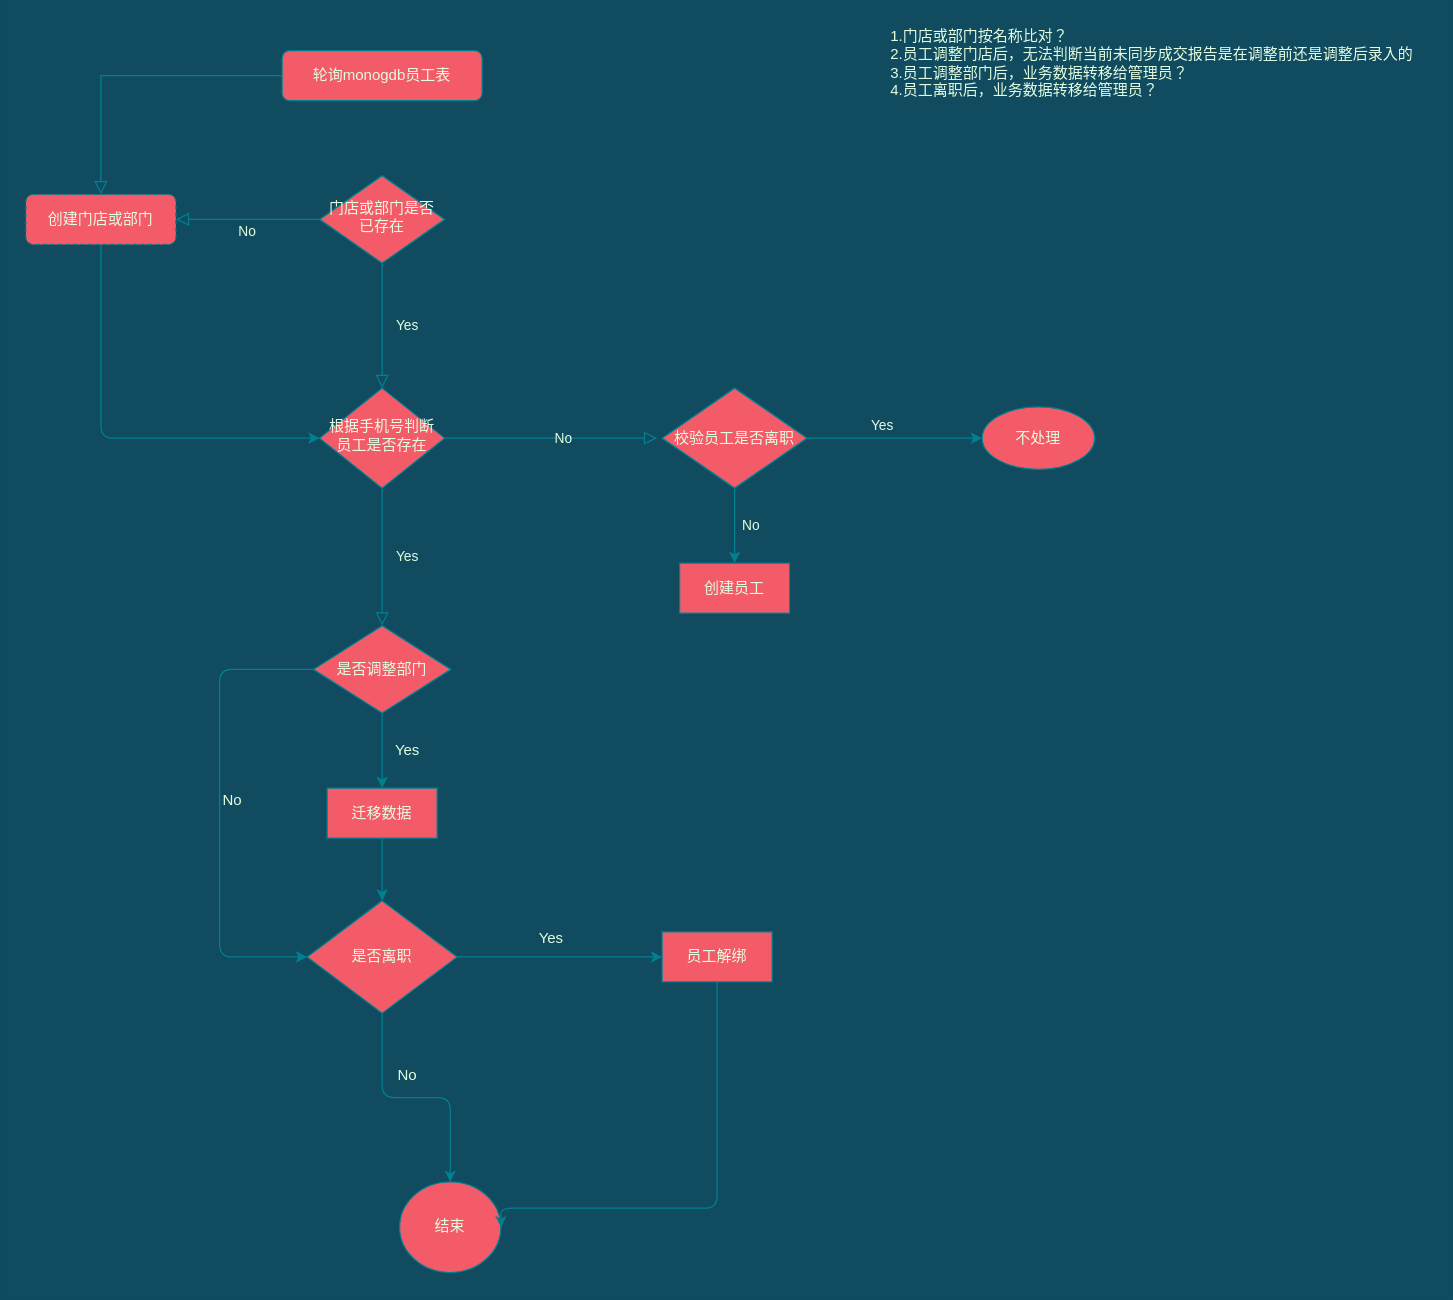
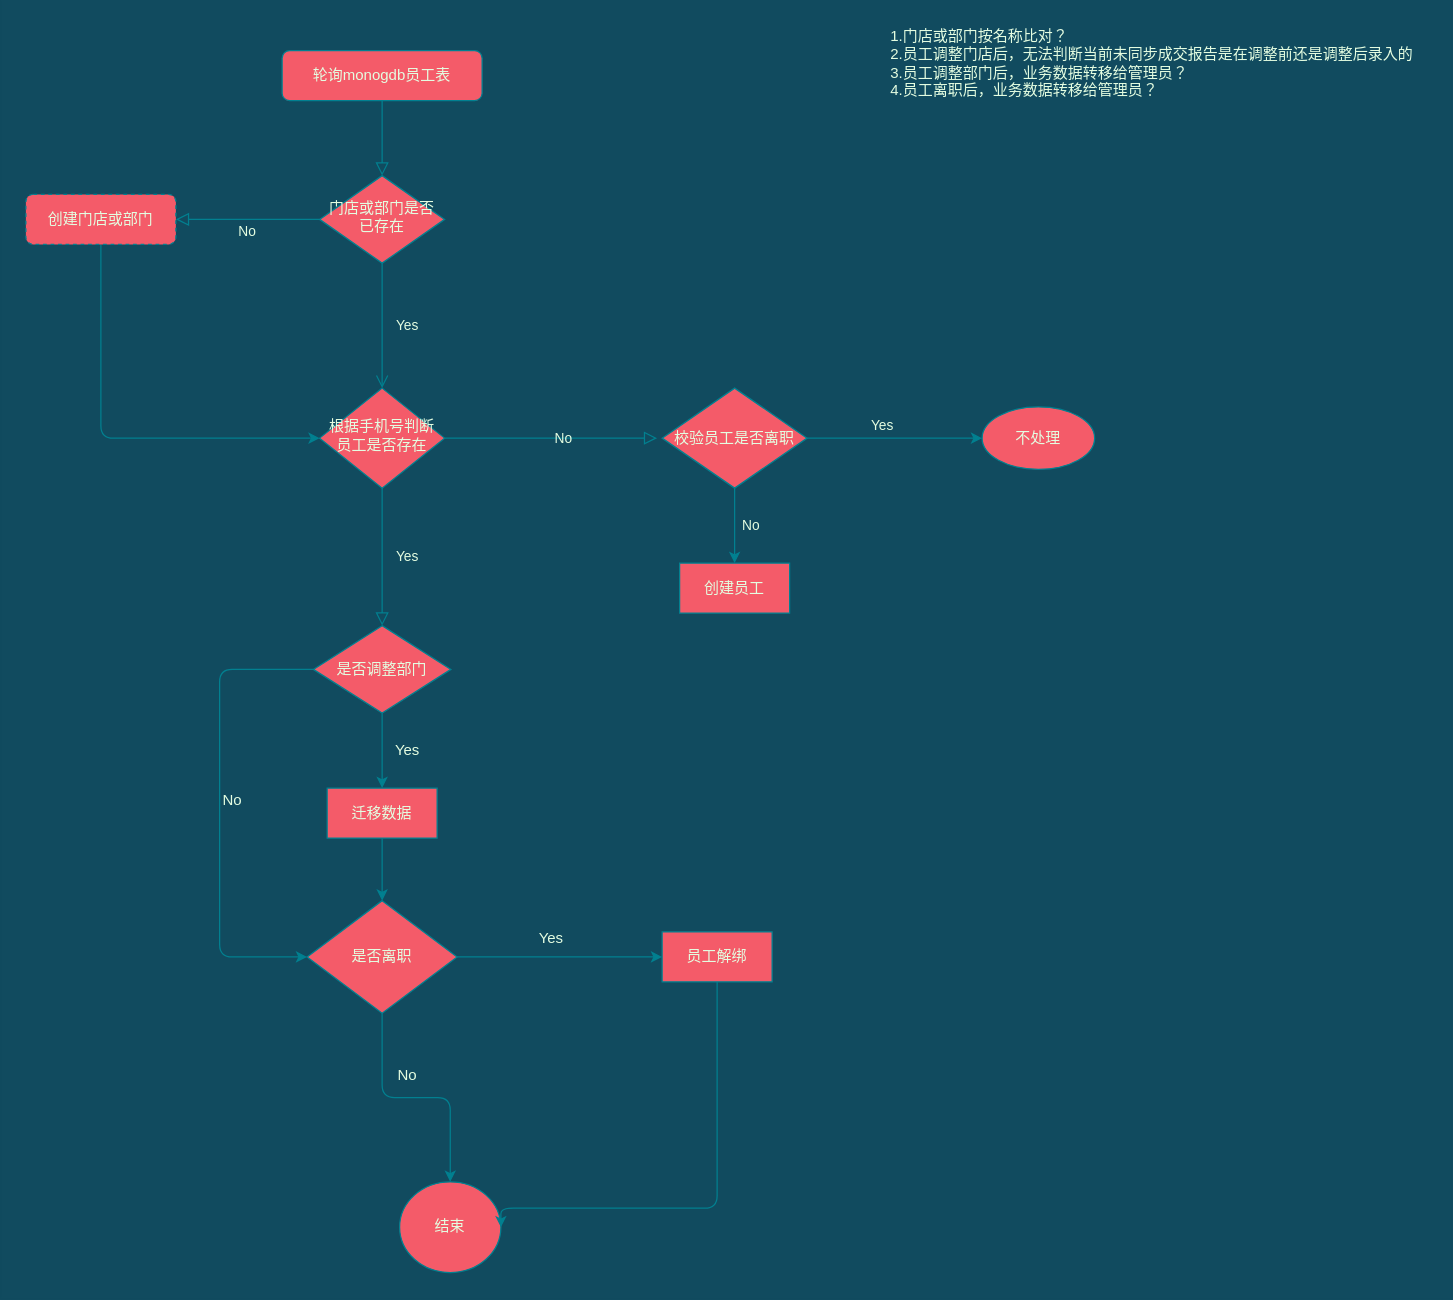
  <mxCell id="0" />
  <mxCell id="1" parent="0" />
- <mxCell id="2" value="" style="rounded=0;html=1;jettySize=auto;orthogonalLoop=1;fontSize=11;endArrow=block;endFill=0;endSize=8;strokeWidth=1;shadow=0;labelBackgroundColor=none;edgeStyle=orthogonalEdgeStyle;strokeColor=#028090;fontColor=#E4FDE1;" parent="1" source="3" target="8" edge="1"><mxGeometry relative="1" as="geometry" /></mxCell>
+ <mxCell id="2" value="" style="rounded=0;html=1;jettySize=auto;orthogonalLoop=1;fontSize=11;endArrow=block;endFill=0;endSize=8;strokeWidth=1;shadow=0;labelBackgroundColor=none;edgeStyle=orthogonalEdgeStyle;strokeColor=#028090;fontColor=#E4FDE1;" parent="1" source="3" target="6" edge="1"><mxGeometry relative="1" as="geometry" /></mxCell>
  <mxCell id="3" value="轮询monogdb员工表" style="rounded=1;whiteSpace=wrap;html=1;fontSize=12;glass=0;strokeWidth=1;shadow=0;fillColor=#F45B69;strokeColor=#028090;fontColor=#E4FDE1;" parent="1" vertex="1"><mxGeometry x="225" y="40" width="160" height="40" as="geometry" /></mxCell>
- <mxCell id="4" value="Yes" style="rounded=0;html=1;jettySize=auto;orthogonalLoop=1;fontSize=11;endArrow=block;endFill=0;endSize=8;strokeWidth=1;shadow=0;labelBackgroundColor=none;edgeStyle=orthogonalEdgeStyle;strokeColor=#028090;fontColor=#E4FDE1;" parent="1" source="6" target="11" edge="1"><mxGeometry y="20" relative="1" as="geometry"><mxPoint as="offset" /></mxGeometry></mxCell>
+ <mxCell id="4" value="Yes" style="rounded=0;html=1;jettySize=auto;orthogonalLoop=1;fontSize=11;endArrow=open;endFill=0;endSize=8;strokeWidth=1;shadow=0;labelBackgroundColor=none;edgeStyle=orthogonalEdgeStyle;strokeColor=#028090;fontColor=#E4FDE1;" parent="1" source="6" target="11" edge="1"><mxGeometry y="20" relative="1" as="geometry"><mxPoint as="offset" /></mxGeometry></mxCell>
  <mxCell id="5" value="No" style="edgeStyle=orthogonalEdgeStyle;rounded=0;html=1;jettySize=auto;orthogonalLoop=1;fontSize=11;endArrow=block;endFill=0;endSize=8;strokeWidth=1;shadow=0;labelBackgroundColor=none;strokeColor=#028090;fontColor=#E4FDE1;" parent="1" source="6" target="8" edge="1"><mxGeometry y="10" relative="1" as="geometry"><mxPoint as="offset" /></mxGeometry></mxCell>
  <mxCell id="6" value="门店或部门是否已存在" style="rhombus;whiteSpace=wrap;html=1;shadow=0;fontFamily=Helvetica;fontSize=12;align=center;strokeWidth=1;spacing=6;spacingTop=-4;fillColor=#F45B69;strokeColor=#028090;fontColor=#E4FDE1;" parent="1" vertex="1"><mxGeometry x="255" y="140" width="100" height="70" as="geometry" /></mxCell>
  <mxCell id="7" style="edgeStyle=orthogonalEdgeStyle;curved=0;rounded=1;sketch=0;orthogonalLoop=1;jettySize=auto;html=1;exitX=0.5;exitY=1;exitDx=0;exitDy=0;entryX=0;entryY=0.5;entryDx=0;entryDy=0;strokeColor=#028090;fillColor=#F45B69;fontColor=#E4FDE1;" edge="1" parent="1" source="8" target="11"><mxGeometry relative="1" as="geometry"><Array as="points"><mxPoint x="80" y="350" /></Array></mxGeometry></mxCell>
  <mxCell id="8" value="创建门店或部门" style="rounded=1;whiteSpace=wrap;html=1;fontSize=12;glass=0;strokeWidth=1;shadow=0;fillColor=#F45B69;strokeColor=#028090;fontColor=#E4FDE1;dashed=1;" parent="1" vertex="1"><mxGeometry x="20" y="155" width="120" height="40" as="geometry" /></mxCell>
  <mxCell id="9" value="Yes" style="rounded=0;html=1;jettySize=auto;orthogonalLoop=1;fontSize=11;endArrow=block;endFill=0;endSize=8;strokeWidth=1;shadow=0;labelBackgroundColor=none;edgeStyle=orthogonalEdgeStyle;strokeColor=#028090;fontColor=#E4FDE1;entryX=0.5;entryY=0;entryDx=0;entryDy=0;" parent="1" source="11" target="16" edge="1"><mxGeometry y="20" relative="1" as="geometry"><mxPoint as="offset" /><mxPoint x="305" y="490" as="targetPoint" /></mxGeometry></mxCell>
  <mxCell id="10" value="No" style="edgeStyle=orthogonalEdgeStyle;rounded=0;html=1;jettySize=auto;orthogonalLoop=1;fontSize=11;endArrow=block;endFill=0;endSize=8;strokeWidth=1;shadow=0;labelBackgroundColor=none;strokeColor=#028090;fontColor=#E4FDE1;" parent="1" source="11" edge="1"><mxGeometry y="10" relative="1" as="geometry"><mxPoint as="offset" /><mxPoint x="525" y="350" as="targetPoint" /></mxGeometry></mxCell>
  <mxCell id="11" value="根据手机号判断员工是否存在" style="rhombus;whiteSpace=wrap;html=1;shadow=0;fontFamily=Helvetica;fontSize=12;align=center;strokeWidth=1;spacing=6;spacingTop=-4;fillColor=#F45B69;strokeColor=#028090;fontColor=#E4FDE1;" parent="1" vertex="1"><mxGeometry x="255" y="310" width="100" height="80" as="geometry" /></mxCell>
  <mxCell id="12" value="&lt;div&gt;1.门店或部门按名称比对？&lt;/div&gt;&lt;div&gt;2.员工调整门店后，无法判断当前未同步成交报告是在调整前还是调整后录入的&lt;/div&gt;&lt;div&gt;3.员工调整部门后，业务数据转移给管理员？&lt;/div&gt;&lt;div&gt;4.员工离职后，业务数据转移给管理员？&lt;/div&gt;" style="text;html=1;align=left;verticalAlign=middle;resizable=0;points=[];autosize=1;fontColor=#E4FDE1;" vertex="1" parent="1"><mxGeometry x="710" y="20" width="430" height="60" as="geometry" /></mxCell>
  <mxCell id="13" value="" style="edgeStyle=orthogonalEdgeStyle;curved=0;rounded=1;sketch=0;orthogonalLoop=1;jettySize=auto;html=1;strokeColor=#028090;fillColor=#F45B69;fontColor=#E4FDE1;exitX=0.5;exitY=1;exitDx=0;exitDy=0;" edge="1" parent="1" source="30" target="26"><mxGeometry relative="1" as="geometry" /></mxCell>
  <mxCell id="14" value="" style="edgeStyle=orthogonalEdgeStyle;curved=0;rounded=1;sketch=0;orthogonalLoop=1;jettySize=auto;html=1;strokeColor=#028090;fillColor=#F45B69;fontColor=#E4FDE1;" edge="1" parent="1" source="16" target="30"><mxGeometry relative="1" as="geometry" /></mxCell>
  <mxCell id="15" style="edgeStyle=orthogonalEdgeStyle;curved=0;rounded=1;sketch=0;orthogonalLoop=1;jettySize=auto;html=1;exitX=0;exitY=0.5;exitDx=0;exitDy=0;entryX=0;entryY=0.5;entryDx=0;entryDy=0;strokeColor=#028090;fillColor=#F45B69;fontColor=#E4FDE1;" edge="1" parent="1" source="16" target="26"><mxGeometry relative="1" as="geometry"><Array as="points"><mxPoint x="175" y="535" /><mxPoint x="175" y="765" /></Array></mxGeometry></mxCell>
  <mxCell id="16" value="是否调整部门" style="rhombus;whiteSpace=wrap;html=1;rounded=0;shadow=0;sketch=0;strokeColor=#028090;fillColor=#F45B69;fontColor=#E4FDE1;" vertex="1" parent="1"><mxGeometry x="250.01" y="500" width="110" height="70" as="geometry" /></mxCell>
  <mxCell id="17" value="" style="edgeStyle=orthogonalEdgeStyle;curved=0;rounded=1;sketch=0;orthogonalLoop=1;jettySize=auto;html=1;strokeColor=#028090;fillColor=#F45B69;fontColor=#E4FDE1;" edge="1" parent="1" source="19" target="20"><mxGeometry relative="1" as="geometry" /></mxCell>
  <mxCell id="18" value="" style="edgeStyle=orthogonalEdgeStyle;curved=0;rounded=1;sketch=0;orthogonalLoop=1;jettySize=auto;html=1;strokeColor=#028090;fillColor=#F45B69;fontColor=#E4FDE1;" edge="1" parent="1" source="19" target="21"><mxGeometry relative="1" as="geometry" /></mxCell>
  <mxCell id="19" value="&lt;span&gt;校验员工是否离职&lt;/span&gt;" style="rhombus;whiteSpace=wrap;html=1;rounded=0;shadow=0;sketch=0;strokeColor=#028090;fillColor=#F45B69;fontColor=#E4FDE1;" vertex="1" parent="1"><mxGeometry x="529" y="310" width="116" height="80" as="geometry" /></mxCell>
  <mxCell id="20" value="不处理" style="ellipse;whiteSpace=wrap;html=1;rounded=0;shadow=0;fontColor=#E4FDE1;strokeColor=#028090;fillColor=#F45B69;sketch=0;" vertex="1" parent="1"><mxGeometry x="785" y="325" width="90" height="50" as="geometry" /></mxCell>
  <mxCell id="21" value="创建员工" style="whiteSpace=wrap;html=1;rounded=0;shadow=0;fontColor=#E4FDE1;strokeColor=#028090;fillColor=#F45B69;sketch=0;" vertex="1" parent="1"><mxGeometry x="543" y="450" width="88" height="40" as="geometry" /></mxCell>
  <mxCell id="22" value="&lt;font style=&quot;font-size: 11px&quot;&gt;Yes&lt;/font&gt;" style="text;html=1;align=center;verticalAlign=middle;resizable=0;points=[];autosize=1;fontColor=#E4FDE1;" vertex="1" parent="1"><mxGeometry x="690" y="330" width="30" height="20" as="geometry" /></mxCell>
  <mxCell id="23" value="&lt;font style=&quot;font-size: 11px&quot;&gt;No&lt;/font&gt;" style="text;html=1;align=center;verticalAlign=middle;resizable=0;points=[];autosize=1;fontColor=#E4FDE1;" vertex="1" parent="1"><mxGeometry x="585" y="410" width="30" height="20" as="geometry" /></mxCell>
  <mxCell id="24" value="" style="edgeStyle=orthogonalEdgeStyle;curved=0;rounded=1;sketch=0;orthogonalLoop=1;jettySize=auto;html=1;strokeColor=#028090;fillColor=#F45B69;fontColor=#E4FDE1;" edge="1" parent="1" source="26"><mxGeometry relative="1" as="geometry"><mxPoint x="529" y="765" as="targetPoint" /></mxGeometry></mxCell>
  <mxCell id="25" value="" style="edgeStyle=orthogonalEdgeStyle;curved=0;rounded=1;sketch=0;orthogonalLoop=1;jettySize=auto;html=1;strokeColor=#028090;fillColor=#F45B69;fontColor=#E4FDE1;" edge="1" parent="1" source="26" target="28"><mxGeometry relative="1" as="geometry" /></mxCell>
  <mxCell id="26" value="是否离职" style="rhombus;whiteSpace=wrap;html=1;rounded=0;shadow=0;fontColor=#E4FDE1;strokeColor=#028090;fillColor=#F45B69;sketch=0;" vertex="1" parent="1"><mxGeometry x="245" y="720" width="120" height="90" as="geometry" /></mxCell>
  <mxCell id="27" value="Yes" style="text;html=1;align=center;verticalAlign=middle;resizable=0;points=[];autosize=1;fontColor=#E4FDE1;" vertex="1" parent="1"><mxGeometry x="420" y="740" width="40" height="20" as="geometry" /></mxCell>
  <mxCell id="28" value="结束" style="ellipse;whiteSpace=wrap;html=1;rounded=0;shadow=0;fontColor=#E4FDE1;strokeColor=#028090;fillColor=#F45B69;sketch=0;" vertex="1" parent="1"><mxGeometry x="319" y="945" width="81" height="72.5" as="geometry" /></mxCell>
  <mxCell id="29" value="No" style="text;html=1;align=center;verticalAlign=middle;resizable=0;points=[];autosize=1;fontColor=#E4FDE1;" vertex="1" parent="1"><mxGeometry x="310" y="850" width="30" height="20" as="geometry" /></mxCell>
  <mxCell id="30" value="迁移数据" style="whiteSpace=wrap;html=1;rounded=0;shadow=0;fontColor=#E4FDE1;strokeColor=#028090;fillColor=#F45B69;sketch=0;" vertex="1" parent="1"><mxGeometry x="261.01" y="630" width="88" height="40" as="geometry" /></mxCell>
  <mxCell id="31" value="Yes" style="text;html=1;align=center;verticalAlign=middle;resizable=0;points=[];autosize=1;fontColor=#E4FDE1;" vertex="1" parent="1"><mxGeometry x="305" y="590" width="40" height="20" as="geometry" /></mxCell>
  <mxCell id="32" value="No" style="text;html=1;align=center;verticalAlign=middle;resizable=0;points=[];autosize=1;fontColor=#E4FDE1;" vertex="1" parent="1"><mxGeometry x="170" y="630" width="30" height="20" as="geometry" /></mxCell>
  <mxCell id="33" style="edgeStyle=orthogonalEdgeStyle;curved=0;rounded=1;sketch=0;orthogonalLoop=1;jettySize=auto;html=1;entryX=1;entryY=0.5;entryDx=0;entryDy=0;strokeColor=#028090;fillColor=#F45B69;fontColor=#E4FDE1;" edge="1" parent="1" source="34" target="28"><mxGeometry relative="1" as="geometry"><Array as="points"><mxPoint x="573" y="966" /></Array></mxGeometry></mxCell>
  <mxCell id="34" value="员工解绑" style="whiteSpace=wrap;html=1;rounded=0;shadow=0;fontColor=#E4FDE1;strokeColor=#028090;fillColor=#F45B69;sketch=0;" vertex="1" parent="1"><mxGeometry x="529" y="745" width="88" height="40" as="geometry" /></mxCell>
